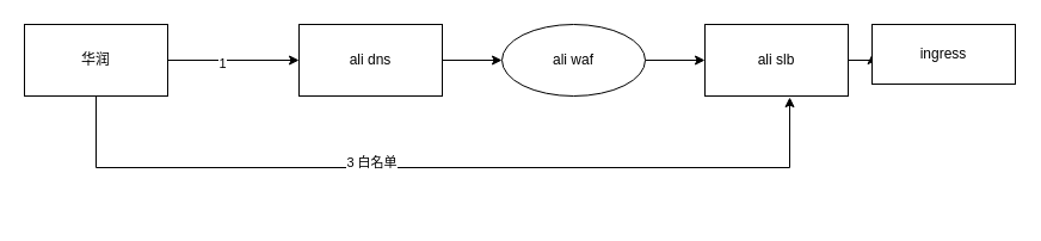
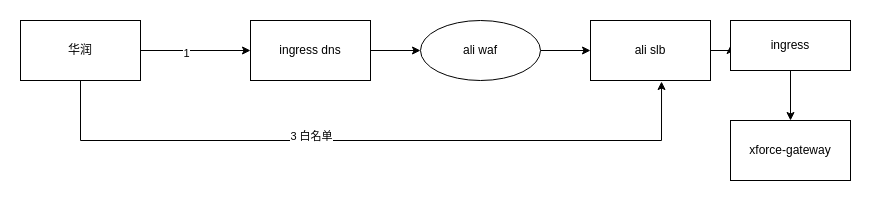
  <mxCell id="0" />
  <mxCell id="1" parent="0" />
  <mxCell id="2" style="edgeStyle=orthogonalEdgeStyle;rounded=0;orthogonalLoop=1;jettySize=auto;html=1;" edge="1" parent="1" source="3" target="5"><mxGeometry relative="1" as="geometry"><mxPoint x="480" y="50" as="targetPoint" /></mxGeometry></mxCell>
- <mxCell id="3" value="ali dns" style="rounded=0;whiteSpace=wrap;html=1;" vertex="1" parent="1"><mxGeometry x="250" y="20" width="120" height="60" as="geometry" /></mxCell>
+ <mxCell id="3" value="ingress dns" style="rounded=0;whiteSpace=wrap;html=1;" vertex="1" parent="1"><mxGeometry x="250" y="20" width="120" height="60" as="geometry" /></mxCell>
  <mxCell id="4" style="edgeStyle=orthogonalEdgeStyle;rounded=0;orthogonalLoop=1;jettySize=auto;html=1;" edge="1" parent="1" source="5" target="7"><mxGeometry relative="1" as="geometry"><mxPoint x="650" y="50" as="targetPoint" /></mxGeometry></mxCell>
  <mxCell id="5" value="ali waf" style="ellipse;whiteSpace=wrap;html=1;" vertex="1" parent="1"><mxGeometry x="420" y="20" width="120" height="60" as="geometry" /></mxCell>
  <mxCell id="6" style="edgeStyle=orthogonalEdgeStyle;rounded=0;orthogonalLoop=1;jettySize=auto;html=1;" edge="1" parent="1" source="7" target="9"><mxGeometry relative="1" as="geometry"><mxPoint x="790" y="50" as="targetPoint" /></mxGeometry></mxCell>
  <mxCell id="7" value="ali slb" style="rounded=0;whiteSpace=wrap;html=1;" vertex="1" parent="1"><mxGeometry x="590" y="20" width="120" height="60" as="geometry" /></mxCell>
+ <mxCell id="8" style="edgeStyle=orthogonalEdgeStyle;rounded=0;orthogonalLoop=1;jettySize=auto;html=1;" edge="1" parent="1" source="9" target="10"><mxGeometry relative="1" as="geometry"><mxPoint x="790" y="120" as="targetPoint" /></mxGeometry></mxCell>
  <mxCell id="9" value="ingress" style="rounded=0;whiteSpace=wrap;html=1;" vertex="1" parent="1"><mxGeometry x="730" y="20" width="120" height="50" as="geometry" /></mxCell>
+ <mxCell id="10" value="xforce-gateway" style="rounded=0;whiteSpace=wrap;html=1;" vertex="1" parent="1"><mxGeometry x="730" y="120" width="120" height="60" as="geometry" /></mxCell>
  <mxCell id="11" style="edgeStyle=orthogonalEdgeStyle;rounded=0;orthogonalLoop=1;jettySize=auto;html=1;entryX=0;entryY=0.5;entryDx=0;entryDy=0;" edge="1" parent="1" source="15" target="3"><mxGeometry relative="1" as="geometry" /></mxCell>
  <mxCell id="12" value="1" style="edgeLabel;html=1;align=center;verticalAlign=middle;resizable=0;points=[];" vertex="1" connectable="0" parent="11"><mxGeometry x="-0.178" y="-2" relative="1" as="geometry"><mxPoint as="offset" /></mxGeometry></mxCell>
  <mxCell id="13" style="edgeStyle=orthogonalEdgeStyle;rounded=0;orthogonalLoop=1;jettySize=auto;html=1;entryX=0.592;entryY=1.017;entryDx=0;entryDy=0;entryPerimeter=0;" edge="1" parent="1" source="15" target="7"><mxGeometry relative="1" as="geometry"><Array as="points"><mxPoint x="80" y="140" /><mxPoint x="661" y="140" /></Array></mxGeometry></mxCell>
  <mxCell id="14" value="3 白名单" style="edgeLabel;html=1;align=center;verticalAlign=middle;resizable=0;points=[];" vertex="1" connectable="0" parent="13"><mxGeometry x="-0.17" y="5" relative="1" as="geometry"><mxPoint as="offset" /></mxGeometry></mxCell>
  <mxCell id="15" value="华润" style="rounded=0;whiteSpace=wrap;html=1;" vertex="1" parent="1"><mxGeometry x="20" y="20" width="120" height="60" as="geometry" /></mxCell>
